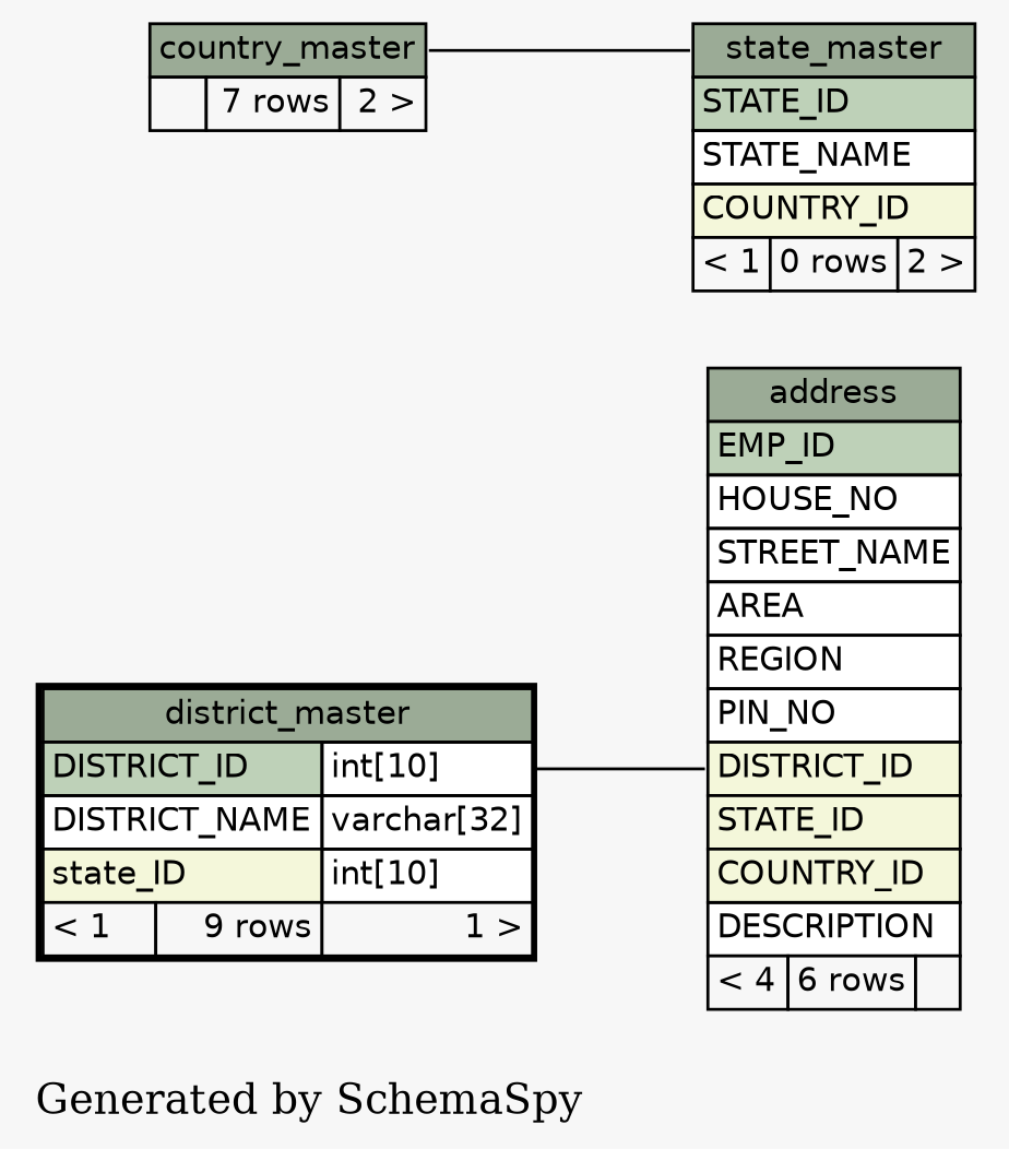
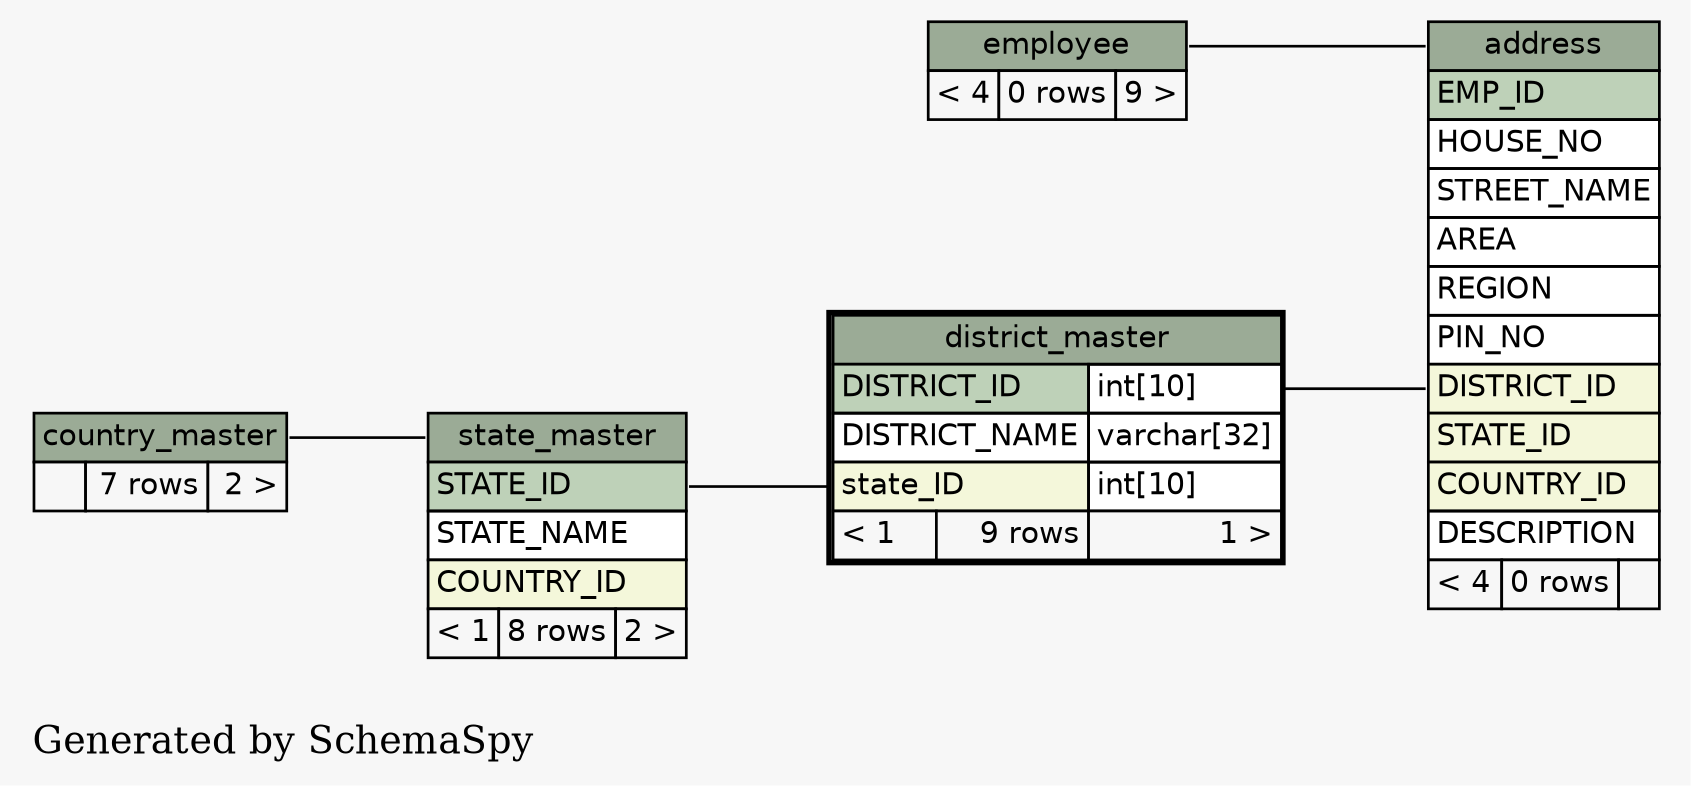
  digraph {
    bgcolor="#f7f7f7"
    label="\nGenerated by SchemaSpy"
    labeljust=l
    rankdir=RL
    node [fontname=Helvetica fontsize=11 shape=plaintext]
    edge [arrowhead=none arrowsize=0.8 arrowtail=crowodot]
-   n1 [label=<     <TABLE BORDER="0" CELLBORDER="1" CELLSPACING="0" BGCOLOR="#ffffff">       <TR><TD PORT="address.heading" COLSPAN="3" BGCOLOR="#9bab96" ALIGN="CENTER">address</TD></TR>       <TR><TD PORT="EMP_ID" COLSPAN="3" BGCOLOR="#bed1b8" ALIGN="LEFT">EMP_ID</TD></TR>       <TR><TD PORT="HOUSE_NO" COLSPAN="3" ALIGN="LEFT">HOUSE_NO</TD></TR>       <TR><TD PORT="STREET_NAME" COLSPAN="3" ALIGN="LEFT">STREET_NAME</TD></TR>       <TR><TD PORT="AREA" COLSPAN="3" ALIGN="LEFT">AREA</TD></TR>       <TR><TD PORT="REGION" COLSPAN="3" ALIGN="LEFT">REGION</TD></TR>       <TR><TD PORT="PIN_NO" COLSPAN="3" ALIGN="LEFT">PIN_NO</TD></TR>       <TR><TD PORT="DISTRICT_ID" COLSPAN="3" BGCOLOR="#f4f7da" ALIGN="LEFT">DISTRICT_ID</TD></TR>       <TR><TD PORT="STATE_ID" COLSPAN="3" BGCOLOR="#f4f7da" ALIGN="LEFT">STATE_ID</TD></TR>       <TR><TD PORT="COUNTRY_ID" COLSPAN="3" BGCOLOR="#f4f7da" ALIGN="LEFT">COUNTRY_ID</TD></TR>       <TR><TD PORT="DESCRIPTION" COLSPAN="3" ALIGN="LEFT">DESCRIPTION</TD></TR>       <TR><TD ALIGN="LEFT" BGCOLOR="#f7f7f7">&lt; 4</TD><TD ALIGN="RIGHT" BGCOLOR="#f7f7f7">6 rows</TD><TD ALIGN="RIGHT" BGCOLOR="#f7f7f7">  </TD></TR>     </TABLE>>]
+   n1 [label=<     <TABLE BORDER="0" CELLBORDER="1" CELLSPACING="0" BGCOLOR="#ffffff">       <TR><TD PORT="address.heading" COLSPAN="3" BGCOLOR="#9bab96" ALIGN="CENTER">address</TD></TR>       <TR><TD PORT="EMP_ID" COLSPAN="3" BGCOLOR="#bed1b8" ALIGN="LEFT">EMP_ID</TD></TR>       <TR><TD PORT="HOUSE_NO" COLSPAN="3" ALIGN="LEFT">HOUSE_NO</TD></TR>       <TR><TD PORT="STREET_NAME" COLSPAN="3" ALIGN="LEFT">STREET_NAME</TD></TR>       <TR><TD PORT="AREA" COLSPAN="3" ALIGN="LEFT">AREA</TD></TR>       <TR><TD PORT="REGION" COLSPAN="3" ALIGN="LEFT">REGION</TD></TR>       <TR><TD PORT="PIN_NO" COLSPAN="3" ALIGN="LEFT">PIN_NO</TD></TR>       <TR><TD PORT="DISTRICT_ID" COLSPAN="3" BGCOLOR="#f4f7da" ALIGN="LEFT">DISTRICT_ID</TD></TR>       <TR><TD PORT="STATE_ID" COLSPAN="3" BGCOLOR="#f4f7da" ALIGN="LEFT">STATE_ID</TD></TR>       <TR><TD PORT="COUNTRY_ID" COLSPAN="3" BGCOLOR="#f4f7da" ALIGN="LEFT">COUNTRY_ID</TD></TR>       <TR><TD PORT="DESCRIPTION" COLSPAN="3" ALIGN="LEFT">DESCRIPTION</TD></TR>       <TR><TD ALIGN="LEFT" BGCOLOR="#f7f7f7">&lt; 4</TD><TD ALIGN="RIGHT" BGCOLOR="#f7f7f7">0 rows</TD><TD ALIGN="RIGHT" BGCOLOR="#f7f7f7">  </TD></TR>     </TABLE>>]
    n2 [label=<     <TABLE BORDER="2" CELLBORDER="1" CELLSPACING="0" BGCOLOR="#ffffff">       <TR><TD PORT="district_master.heading" COLSPAN="3" BGCOLOR="#9bab96" ALIGN="CENTER">district_master</TD></TR>       <TR><TD PORT="DISTRICT_ID" COLSPAN="2" BGCOLOR="#bed1b8" ALIGN="LEFT">DISTRICT_ID</TD><TD PORT="DISTRICT_ID.type" ALIGN="LEFT">int[10]</TD></TR>       <TR><TD PORT="DISTRICT_NAME" COLSPAN="2" ALIGN="LEFT">DISTRICT_NAME</TD><TD PORT="DISTRICT_NAME.type" ALIGN="LEFT">varchar[32]</TD></TR>       <TR><TD PORT="state_ID" COLSPAN="2" BGCOLOR="#f4f7da" ALIGN="LEFT">state_ID</TD><TD PORT="state_ID.type" ALIGN="LEFT">int[10]</TD></TR>       <TR><TD ALIGN="LEFT" BGCOLOR="#f7f7f7">&lt; 1</TD><TD ALIGN="RIGHT" BGCOLOR="#f7f7f7">9 rows</TD><TD ALIGN="RIGHT" BGCOLOR="#f7f7f7">1 &gt;</TD></TR>     </TABLE>>]
-   n4 [label=<     <TABLE BORDER="0" CELLBORDER="1" CELLSPACING="0" BGCOLOR="#ffffff">       <TR><TD PORT="state_master.heading" COLSPAN="3" BGCOLOR="#9bab96" ALIGN="CENTER">state_master</TD></TR>       <TR><TD PORT="STATE_ID" COLSPAN="3" BGCOLOR="#bed1b8" ALIGN="LEFT">STATE_ID</TD></TR>       <TR><TD PORT="STATE_NAME" COLSPAN="3" ALIGN="LEFT">STATE_NAME</TD></TR>       <TR><TD PORT="COUNTRY_ID" COLSPAN="3" BGCOLOR="#f4f7da" ALIGN="LEFT">COUNTRY_ID</TD></TR>       <TR><TD ALIGN="LEFT" BGCOLOR="#f7f7f7">&lt; 1</TD><TD ALIGN="RIGHT" BGCOLOR="#f7f7f7">0 rows</TD><TD ALIGN="RIGHT" BGCOLOR="#f7f7f7">2 &gt;</TD></TR>     </TABLE>>]
+   n3 [label=<     <TABLE BORDER="0" CELLBORDER="1" CELLSPACING="0" BGCOLOR="#ffffff">       <TR><TD PORT="employee.heading" COLSPAN="3" BGCOLOR="#9bab96" ALIGN="CENTER">employee</TD></TR>       <TR><TD ALIGN="LEFT" BGCOLOR="#f7f7f7">&lt; 4</TD><TD ALIGN="RIGHT" BGCOLOR="#f7f7f7">0 rows</TD><TD ALIGN="RIGHT" BGCOLOR="#f7f7f7">9 &gt;</TD></TR>     </TABLE>>]
+   n4 [label=<     <TABLE BORDER="0" CELLBORDER="1" CELLSPACING="0" BGCOLOR="#ffffff">       <TR><TD PORT="state_master.heading" COLSPAN="3" BGCOLOR="#9bab96" ALIGN="CENTER">state_master</TD></TR>       <TR><TD PORT="STATE_ID" COLSPAN="3" BGCOLOR="#bed1b8" ALIGN="LEFT">STATE_ID</TD></TR>       <TR><TD PORT="STATE_NAME" COLSPAN="3" ALIGN="LEFT">STATE_NAME</TD></TR>       <TR><TD PORT="COUNTRY_ID" COLSPAN="3" BGCOLOR="#f4f7da" ALIGN="LEFT">COUNTRY_ID</TD></TR>       <TR><TD ALIGN="LEFT" BGCOLOR="#f7f7f7">&lt; 1</TD><TD ALIGN="RIGHT" BGCOLOR="#f7f7f7">8 rows</TD><TD ALIGN="RIGHT" BGCOLOR="#f7f7f7">2 &gt;</TD></TR>     </TABLE>>]
    n5 [label=<     <TABLE BORDER="0" CELLBORDER="1" CELLSPACING="0" BGCOLOR="#ffffff">       <TR><TD PORT="country_master.heading" COLSPAN="3" BGCOLOR="#9bab96" ALIGN="CENTER">country_master</TD></TR>       <TR><TD ALIGN="LEFT" BGCOLOR="#f7f7f7">  </TD><TD ALIGN="RIGHT" BGCOLOR="#f7f7f7">7 rows</TD><TD ALIGN="RIGHT" BGCOLOR="#f7f7f7">2 &gt;</TD></TR>     </TABLE>>]
    n1 -> n2 [headport="DISTRICT_ID.type:e" tailport="DISTRICT_ID:w"]
+   n1 -> n3 [arrowtail=tee headport="employee.heading:e" tailport="address.heading:w"]
+   n2 -> n4 [headport="STATE_ID:e" tailport="state_ID:w"]
    n4 -> n5 [headport="country_master.heading:e" tailport="state_master.heading:w"]
  }
